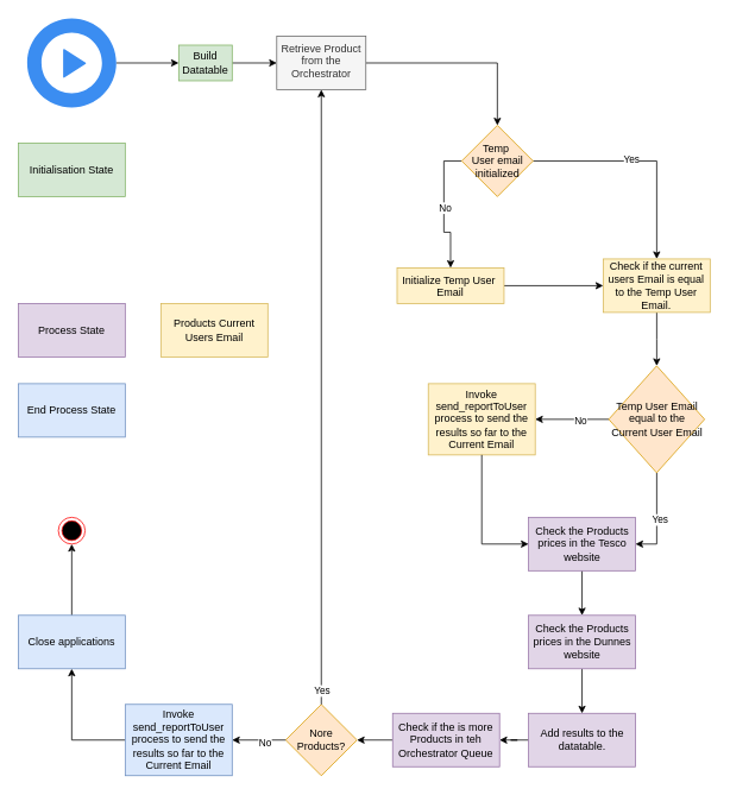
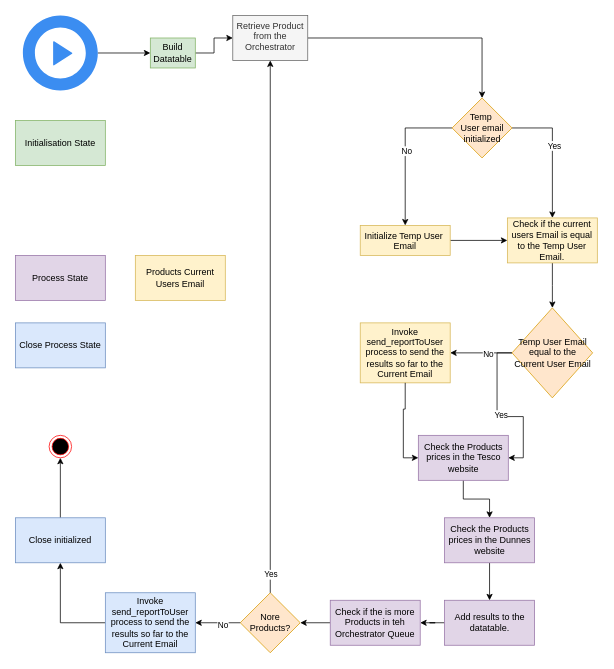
  <mxCell id="0" />
  <mxCell id="1" parent="0" />
  <mxCell id="2" value="" style="edgeStyle=orthogonalEdgeStyle;rounded=0;orthogonalLoop=1;jettySize=auto;html=1;" edge="1" parent="1" source="3" target="5"><mxGeometry relative="1" as="geometry" /></mxCell>
  <mxCell id="3" value="" style="sketch=0;html=1;aspect=fixed;strokeColor=none;shadow=0;fillColor=#3B8DF1;verticalAlign=top;labelPosition=center;verticalLabelPosition=bottom;shape=mxgraph.gcp2.play_start" vertex="1" parent="1"><mxGeometry x="30" y="20" width="100" height="100" as="geometry" /></mxCell>
  <mxCell id="4" value="" style="edgeStyle=orthogonalEdgeStyle;rounded=0;orthogonalLoop=1;jettySize=auto;html=1;" edge="1" parent="1" source="5" target="7"><mxGeometry relative="1" as="geometry" /></mxCell>
  <mxCell id="5" value="&lt;span style=&quot;&quot;&gt;Build Datatable&lt;/span&gt;" style="whiteSpace=wrap;html=1;verticalAlign=middle;sketch=0;shadow=0;fillColor=#d5e8d4;strokeColor=#82b366;labelBackgroundColor=none;" vertex="1" parent="1"><mxGeometry x="200" y="50" width="60" height="40" as="geometry" /></mxCell>
  <mxCell id="6" value="" style="edgeStyle=orthogonalEdgeStyle;rounded=0;orthogonalLoop=1;jettySize=auto;html=1;entryX=0.5;entryY=0;entryDx=0;entryDy=0;" edge="1" parent="1" source="7" target="14"><mxGeometry relative="1" as="geometry"><mxPoint x="600" y="70" as="targetPoint" /></mxGeometry></mxCell>
- <mxCell id="7" value="Retrieve Product from the Orchestrator" style="whiteSpace=wrap;html=1;verticalAlign=top;sketch=0;shadow=0;fillColor=#f5f5f5;strokeColor=#666666;fontColor=#333333;" vertex="1" parent="1"><mxGeometry x="310" y="40" width="100" height="60" as="geometry" /></mxCell>
+ <mxCell id="7" value="Retrieve Product from the Orchestrator" style="whiteSpace=wrap;html=1;verticalAlign=top;sketch=0;shadow=0;fillColor=#f5f5f5;strokeColor=#666666;fontColor=#333333;" vertex="1" parent="1"><mxGeometry x="310" y="20" width="100" height="60" as="geometry" /></mxCell>
  <mxCell id="8" style="edgeStyle=orthogonalEdgeStyle;rounded=0;orthogonalLoop=1;jettySize=auto;html=1;entryX=0;entryY=0.5;entryDx=0;entryDy=0;exitX=1;exitY=0.5;exitDx=0;exitDy=0;" edge="1" parent="1" source="9" target="16"><mxGeometry relative="1" as="geometry" /></mxCell>
- <mxCell id="9" value="Initialize Temp User&amp;nbsp; Email" style="whiteSpace=wrap;html=1;verticalAlign=top;sketch=0;shadow=0;fillColor=#fff2cc;strokeColor=#d6b656;" vertex="1" parent="1"><mxGeometry x="445" y="300" width="120" height="40" as="geometry" /></mxCell>
+ <mxCell id="9" value="Initialize Temp User&amp;nbsp; Email" style="whiteSpace=wrap;html=1;verticalAlign=top;sketch=0;shadow=0;fillColor=#fff2cc;strokeColor=#d6b656;" vertex="1" parent="1"><mxGeometry x="480" y="300" width="120" height="40" as="geometry" /></mxCell>
  <mxCell id="10" style="edgeStyle=orthogonalEdgeStyle;rounded=0;orthogonalLoop=1;jettySize=auto;html=1;entryX=0.5;entryY=0;entryDx=0;entryDy=0;exitX=0;exitY=0.5;exitDx=0;exitDy=0;" edge="1" parent="1" source="14" target="9"><mxGeometry relative="1" as="geometry" /></mxCell>
  <mxCell id="11" value="No" style="edgeLabel;html=1;align=center;verticalAlign=middle;resizable=0;points=[];" vertex="1" connectable="0" parent="10"><mxGeometry x="-0.029" y="1" relative="1" as="geometry"><mxPoint as="offset" /></mxGeometry></mxCell>
  <mxCell id="12" value="" style="edgeStyle=orthogonalEdgeStyle;rounded=0;orthogonalLoop=1;jettySize=auto;html=1;exitX=1;exitY=0.5;exitDx=0;exitDy=0;" edge="1" parent="1" source="14" target="16"><mxGeometry relative="1" as="geometry" /></mxCell>
  <mxCell id="13" value="Yes" style="edgeLabel;html=1;align=center;verticalAlign=middle;resizable=0;points=[];" vertex="1" connectable="0" parent="12"><mxGeometry x="-0.114" y="2" relative="1" as="geometry"><mxPoint as="offset" /></mxGeometry></mxCell>
- <mxCell id="14" value="Temp&amp;nbsp;&lt;div&gt;User email initialized&lt;/div&gt;" style="rhombus;whiteSpace=wrap;html=1;fillColor=#ffe6cc;strokeColor=#d79b00;" vertex="1" parent="1"><mxGeometry x="517.5" y="140" width="80" height="80" as="geometry" /></mxCell>
+ <mxCell id="14" value="Temp&amp;nbsp;&lt;div&gt;User email initialized&lt;/div&gt;" style="rhombus;whiteSpace=wrap;html=1;fillColor=#ffe6cc;strokeColor=#d79b00;" vertex="1" parent="1"><mxGeometry x="602.5" y="130" width="80" height="80" as="geometry" /></mxCell>
  <mxCell id="15" value="" style="edgeStyle=orthogonalEdgeStyle;rounded=0;orthogonalLoop=1;jettySize=auto;html=1;" edge="1" parent="1" source="16" target="21"><mxGeometry relative="1" as="geometry" /></mxCell>
  <mxCell id="16" value="Check if the current users Email is equal to the Temp User Email." style="whiteSpace=wrap;html=1;fillColor=#fff2cc;strokeColor=#d6b656;" vertex="1" parent="1"><mxGeometry x="676.25" y="290" width="120" height="60" as="geometry" /></mxCell>
  <mxCell id="17" value="" style="edgeStyle=orthogonalEdgeStyle;rounded=0;orthogonalLoop=1;jettySize=auto;html=1;entryX=1;entryY=0.5;entryDx=0;entryDy=0;" edge="1" parent="1" source="21" target="23"><mxGeometry relative="1" as="geometry" /></mxCell>
  <mxCell id="18" value="Yes" style="edgeLabel;html=1;align=center;verticalAlign=middle;resizable=0;points=[];" vertex="1" connectable="0" parent="17"><mxGeometry x="0.02" y="3" relative="1" as="geometry"><mxPoint as="offset" /></mxGeometry></mxCell>
  <mxCell id="19" value="" style="edgeStyle=orthogonalEdgeStyle;rounded=0;orthogonalLoop=1;jettySize=auto;html=1;" edge="1" parent="1" source="21" target="24"><mxGeometry relative="1" as="geometry" /></mxCell>
  <mxCell id="20" value="No" style="edgeLabel;html=1;align=center;verticalAlign=middle;resizable=0;points=[];" vertex="1" connectable="0" parent="19"><mxGeometry x="-0.236" y="1" relative="1" as="geometry"><mxPoint as="offset" /></mxGeometry></mxCell>
  <mxCell id="21" value="Temp User Email equal to the Current User Email" style="rhombus;whiteSpace=wrap;html=1;fillColor=#ffe6cc;strokeColor=#d79b00;" vertex="1" parent="1"><mxGeometry x="682.5" y="410" width="107.5" height="120" as="geometry" /></mxCell>
  <mxCell id="22" value="" style="edgeStyle=orthogonalEdgeStyle;rounded=0;orthogonalLoop=1;jettySize=auto;html=1;" edge="1" parent="1" source="23" target="29"><mxGeometry relative="1" as="geometry" /></mxCell>
- <mxCell id="23" value="Check the Products prices in the Tesco website" style="whiteSpace=wrap;html=1;fillColor=#e1d5e7;strokeColor=#9673a6;" vertex="1" parent="1"><mxGeometry x="592.5" y="580" width="120" height="60" as="geometry" /></mxCell>
+ <mxCell id="23" value="Check the Products prices in the Tesco website" style="whiteSpace=wrap;html=1;fillColor=#e1d5e7;strokeColor=#9673a6;" vertex="1" parent="1"><mxGeometry x="557.5" y="580" width="120" height="60" as="geometry" /></mxCell>
  <mxCell id="24" value="Invoke send_reportToUser process to send the results so far to the Current Email" style="whiteSpace=wrap;html=1;fillColor=#fff2cc;strokeColor=#d6b656;" vertex="1" parent="1"><mxGeometry x="480" y="430" width="120" height="80" as="geometry" /></mxCell>
  <mxCell id="25" style="edgeStyle=orthogonalEdgeStyle;rounded=0;orthogonalLoop=1;jettySize=auto;html=1;entryX=0;entryY=0.5;entryDx=0;entryDy=0;exitX=0.5;exitY=1;exitDx=0;exitDy=0;" edge="1" parent="1" source="24" target="23"><mxGeometry relative="1" as="geometry" /></mxCell>
  <mxCell id="26" value="" style="edgeStyle=orthogonalEdgeStyle;rounded=0;orthogonalLoop=1;jettySize=auto;html=1;" edge="1" parent="1" source="27" target="31"><mxGeometry relative="1" as="geometry" /></mxCell>
  <mxCell id="27" value="Add results to the datatable." style="whiteSpace=wrap;html=1;fillColor=#e1d5e7;strokeColor=#9673a6;" vertex="1" parent="1"><mxGeometry x="592.5" y="800" width="120" height="60" as="geometry" /></mxCell>
  <mxCell id="28" value="" style="edgeStyle=orthogonalEdgeStyle;rounded=0;orthogonalLoop=1;jettySize=auto;html=1;" edge="1" parent="1" source="29" target="27"><mxGeometry relative="1" as="geometry" /></mxCell>
  <mxCell id="29" value="Check the Products prices in the Dunnes website" style="whiteSpace=wrap;html=1;fillColor=#e1d5e7;strokeColor=#9673a6;" vertex="1" parent="1"><mxGeometry x="592.5" y="690" width="120" height="60" as="geometry" /></mxCell>
  <mxCell id="30" value="" style="edgeStyle=orthogonalEdgeStyle;rounded=0;orthogonalLoop=1;jettySize=auto;html=1;" edge="1" parent="1" source="31" target="32"><mxGeometry relative="1" as="geometry" /></mxCell>
  <mxCell id="31" value="Check if the is more Products in teh Orchestrator Queue" style="whiteSpace=wrap;html=1;fillColor=#e1d5e7;strokeColor=#9673a6;" vertex="1" parent="1"><mxGeometry x="440" y="800" width="120" height="60" as="geometry" /></mxCell>
  <mxCell id="32" value="Nore Products?" style="rhombus;whiteSpace=wrap;html=1;fillColor=#ffe6cc;strokeColor=#d79b00;" vertex="1" parent="1"><mxGeometry x="320" y="790" width="80" height="80" as="geometry" /></mxCell>
  <mxCell id="33" style="edgeStyle=orthogonalEdgeStyle;rounded=0;orthogonalLoop=1;jettySize=auto;html=1;entryX=0.5;entryY=1;entryDx=0;entryDy=0;" edge="1" parent="1" source="32" target="7"><mxGeometry relative="1" as="geometry" /></mxCell>
  <mxCell id="34" value="Yes" style="edgeLabel;html=1;align=center;verticalAlign=middle;resizable=0;points=[];" vertex="1" connectable="0" parent="33"><mxGeometry x="-0.091" relative="1" as="geometry"><mxPoint y="298" as="offset" /></mxGeometry></mxCell>
  <mxCell id="35" value="" style="edgeStyle=orthogonalEdgeStyle;rounded=0;orthogonalLoop=1;jettySize=auto;html=1;exitX=0;exitY=0.5;exitDx=0;exitDy=0;" edge="1" parent="1" source="36" target="40"><mxGeometry relative="1" as="geometry" /></mxCell>
  <mxCell id="36" value="Invoke send_reportToUser process to send the results so far to the Current Email" style="whiteSpace=wrap;html=1;fillColor=#dae8fc;strokeColor=#6c8ebf;" vertex="1" parent="1"><mxGeometry x="140" y="790" width="120" height="80" as="geometry" /></mxCell>
  <mxCell id="37" style="edgeStyle=orthogonalEdgeStyle;rounded=0;orthogonalLoop=1;jettySize=auto;html=1;entryX=1;entryY=0.5;entryDx=0;entryDy=0;" edge="1" parent="1" source="32" target="36"><mxGeometry relative="1" as="geometry" /></mxCell>
  <mxCell id="38" value="No" style="edgeLabel;html=1;align=center;verticalAlign=middle;resizable=0;points=[];" vertex="1" connectable="0" parent="37"><mxGeometry x="-0.2" y="2" relative="1" as="geometry"><mxPoint as="offset" /></mxGeometry></mxCell>
  <mxCell id="39" style="edgeStyle=orthogonalEdgeStyle;rounded=0;orthogonalLoop=1;jettySize=auto;html=1;entryX=0.5;entryY=1;entryDx=0;entryDy=0;" edge="1" parent="1" source="40" target="41"><mxGeometry relative="1" as="geometry" /></mxCell>
- <mxCell id="40" value="Close applications" style="whiteSpace=wrap;html=1;fillColor=#dae8fc;strokeColor=#6c8ebf;" vertex="1" parent="1"><mxGeometry x="20" y="690" width="120" height="60" as="geometry" /></mxCell>
+ <mxCell id="40" value="Close initialized" style="whiteSpace=wrap;html=1;fillColor=#dae8fc;strokeColor=#6c8ebf;" vertex="1" parent="1"><mxGeometry x="20" y="690" width="120" height="60" as="geometry" /></mxCell>
  <mxCell id="41" value="" style="ellipse;html=1;shape=endState;fillColor=#000000;strokeColor=#ff0000;" vertex="1" parent="1"><mxGeometry x="65" y="580" width="30" height="30" as="geometry" /></mxCell>
  <mxCell id="42" value="Initialisation State" style="rounded=0;whiteSpace=wrap;html=1;fillColor=#d5e8d4;strokeColor=#82b366;" vertex="1" parent="1"><mxGeometry x="20" y="160" width="120" height="60" as="geometry" /></mxCell>
  <mxCell id="43" value="Products Current Users Email" style="rounded=0;whiteSpace=wrap;html=1;fillColor=#fff2cc;strokeColor=#d6b656;" vertex="1" parent="1"><mxGeometry x="180" y="340" width="120" height="60" as="geometry" /></mxCell>
  <mxCell id="44" value="Process State" style="rounded=0;whiteSpace=wrap;html=1;fillColor=#e1d5e7;strokeColor=#9673a6;" vertex="1" parent="1"><mxGeometry x="20" y="340" width="120" height="60" as="geometry" /></mxCell>
- <mxCell id="45" value="End Process State" style="rounded=0;whiteSpace=wrap;html=1;fillColor=#dae8fc;strokeColor=#6c8ebf;" vertex="1" parent="1"><mxGeometry x="20" y="430" width="120" height="60" as="geometry" /></mxCell>
+ <mxCell id="45" value="Close Process State" style="rounded=0;whiteSpace=wrap;html=1;fillColor=#dae8fc;strokeColor=#6c8ebf;" vertex="1" parent="1"><mxGeometry x="20" y="430" width="120" height="60" as="geometry" /></mxCell>
